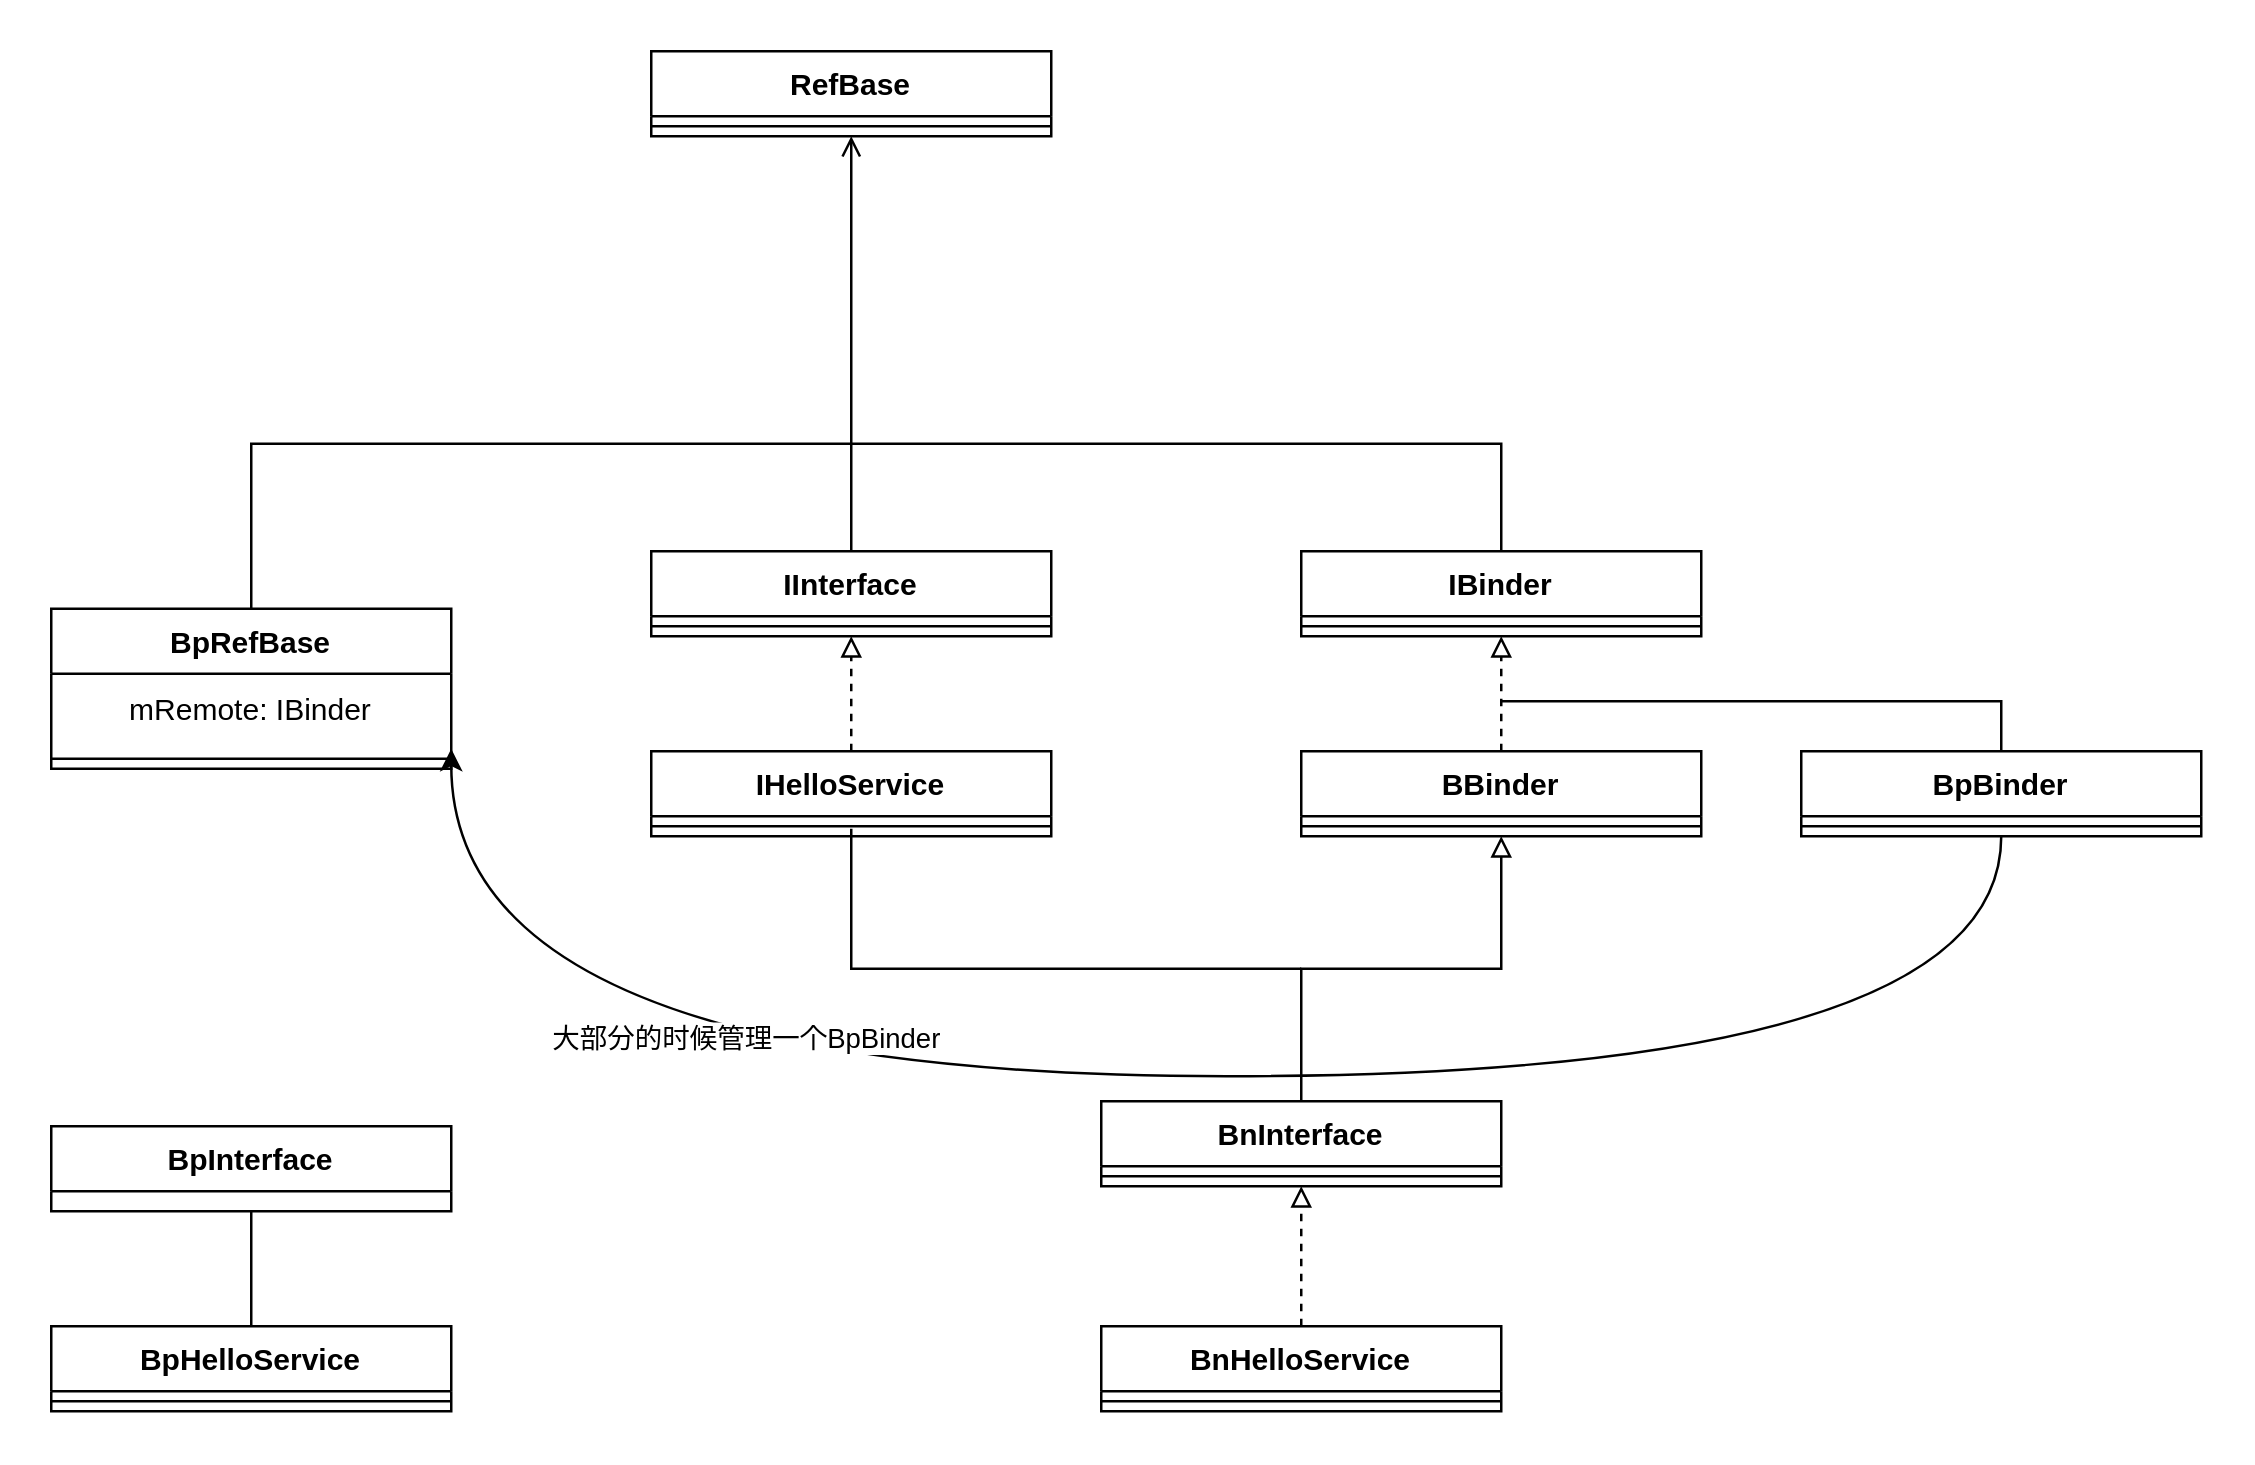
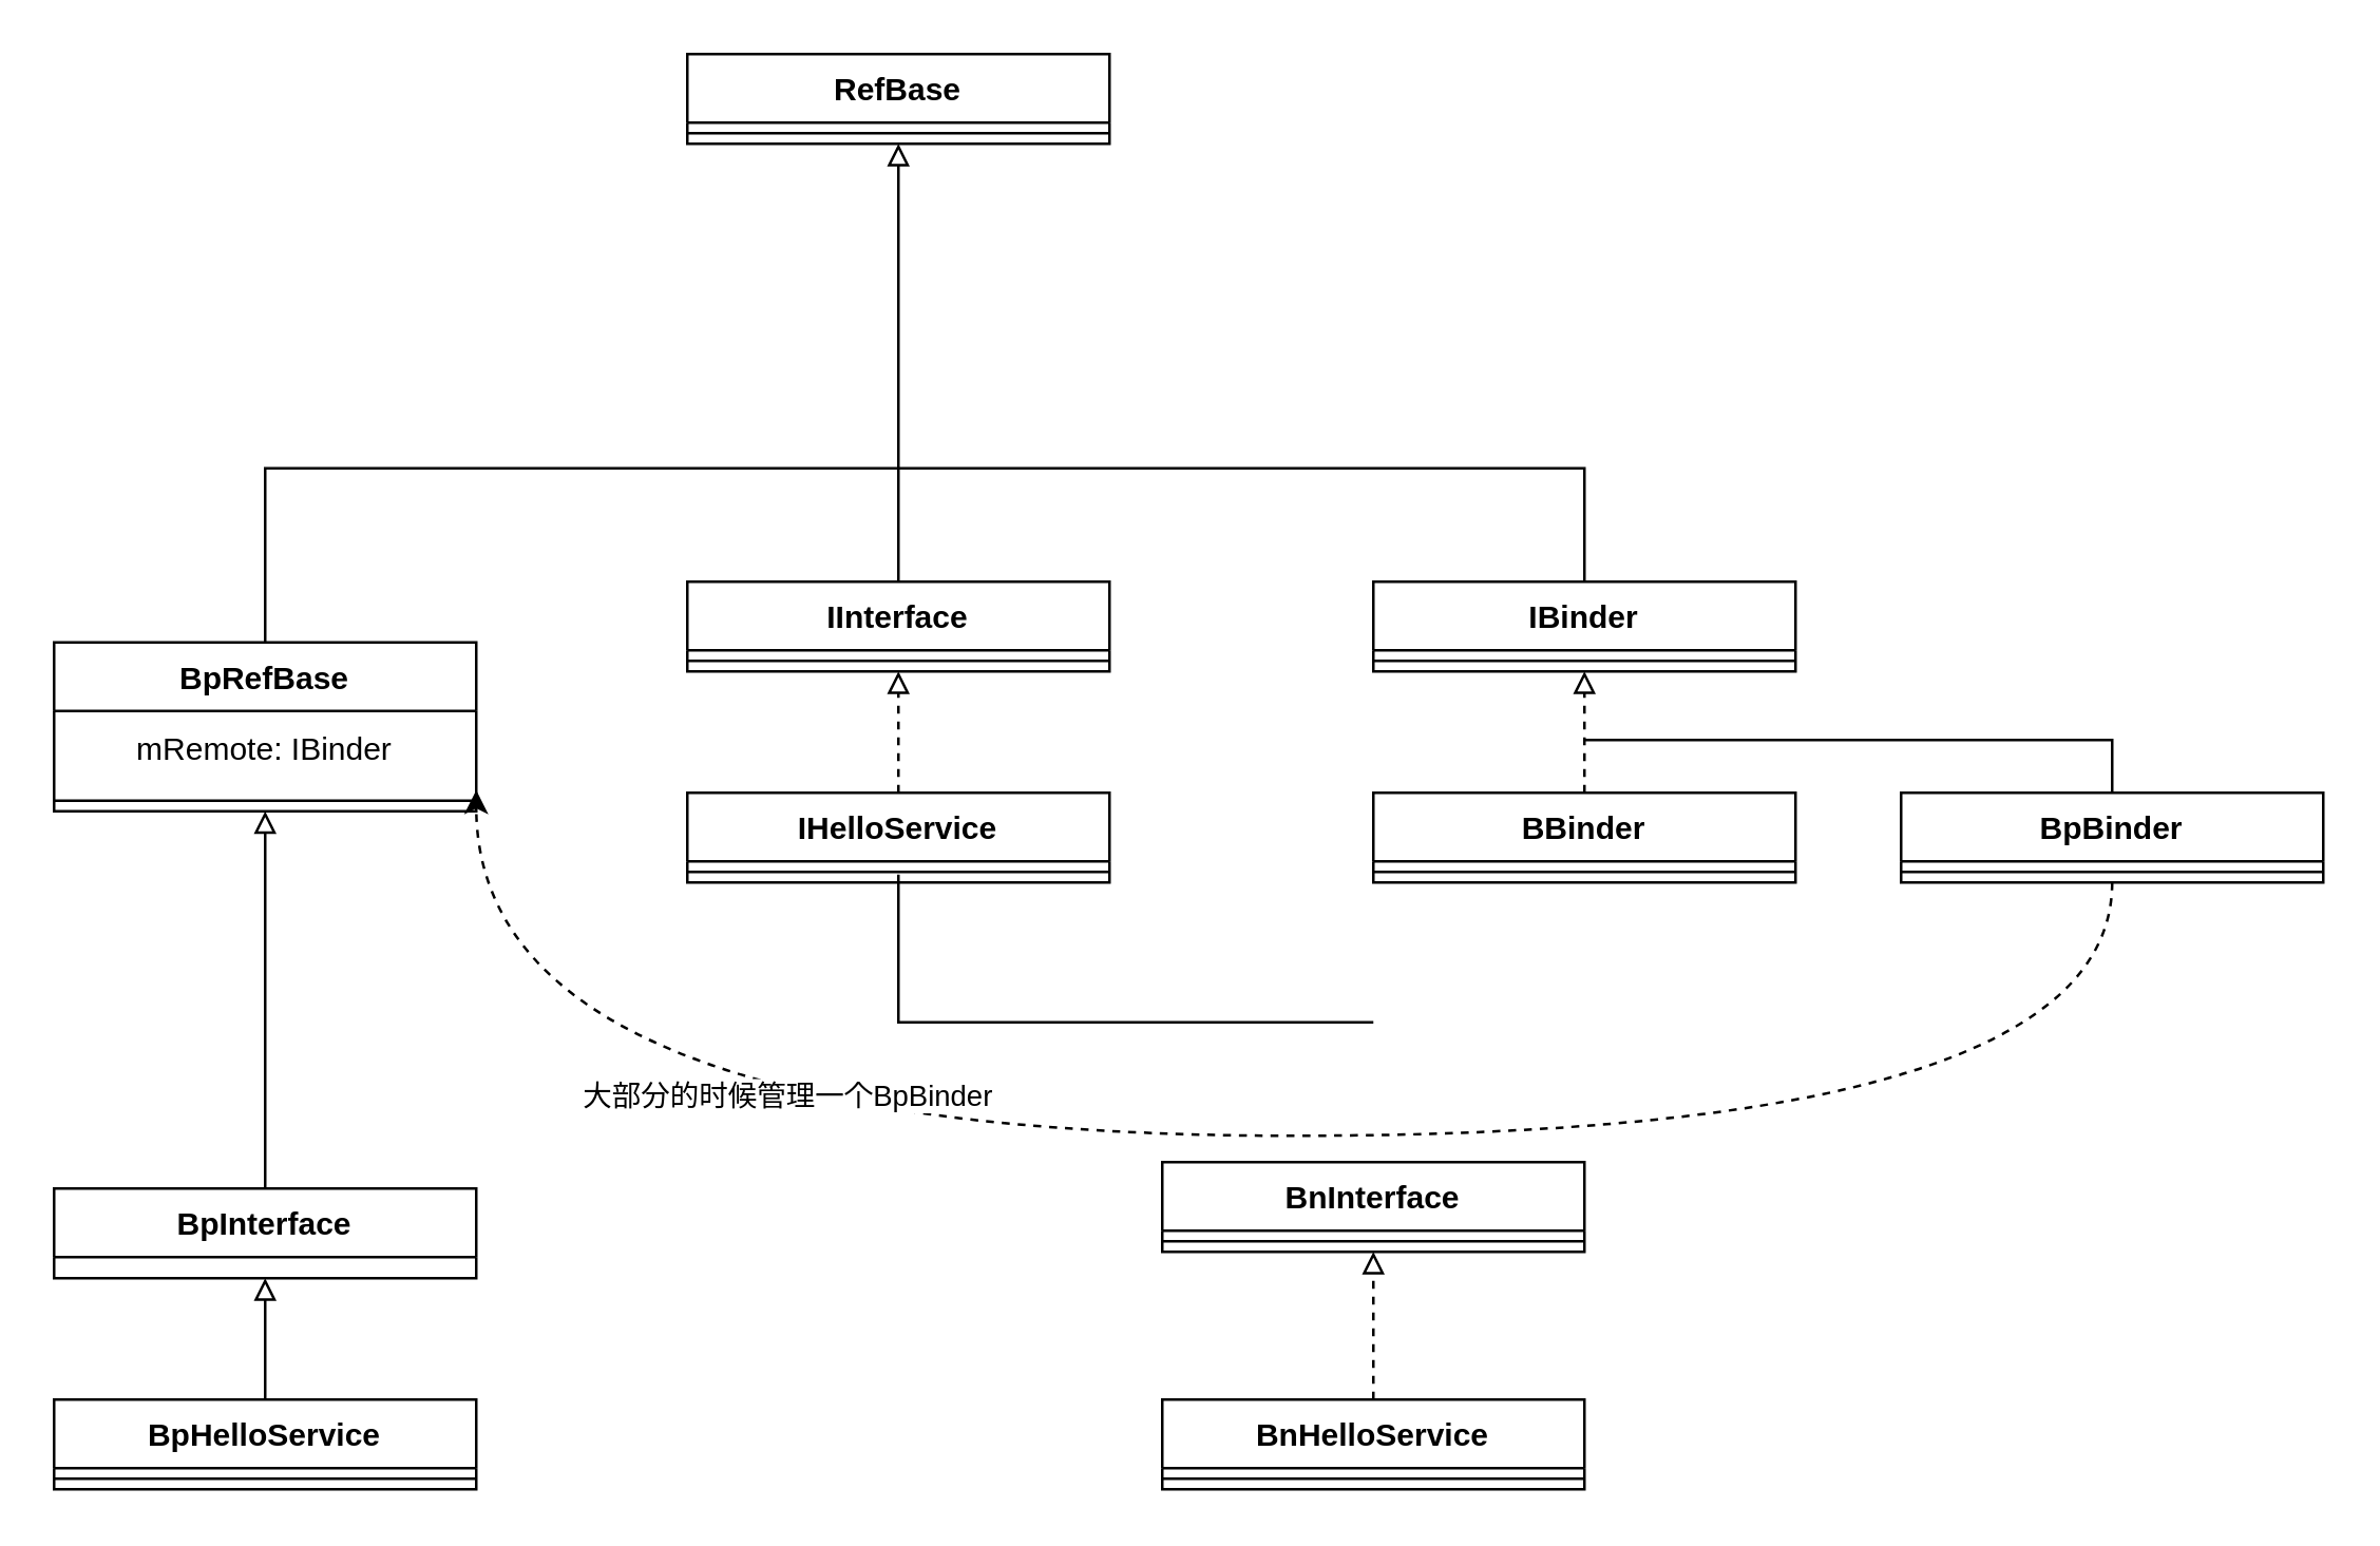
  <mxCell id="0" />
  <mxCell id="1" parent="0" />
  <mxCell id="2" value="RefBase" style="swimlane;fontStyle=1;align=center;verticalAlign=top;childLayout=stackLayout;horizontal=1;startSize=26;horizontalStack=0;resizeParent=1;resizeParentMax=0;resizeLast=0;collapsible=1;marginBottom=0;whiteSpace=wrap;html=1;" parent="1" vertex="1"><mxGeometry x="260" y="20" width="160" height="34" as="geometry"><mxRectangle x="334" y="90" width="90" height="30" as="alternateBounds" /></mxGeometry></mxCell>
  <mxCell id="3" value="" style="line;strokeWidth=1;fillColor=none;align=left;verticalAlign=middle;spacingTop=-1;spacingLeft=3;spacingRight=3;rotatable=0;labelPosition=right;points=[];portConstraint=eastwest;strokeColor=inherit;" parent="2" vertex="1"><mxGeometry y="26" width="160" height="8" as="geometry" /></mxCell>
- <mxCell id="4" style="edgeStyle=orthogonalEdgeStyle;rounded=0;orthogonalLoop=1;jettySize=auto;html=1;entryX=0.5;entryY=1;entryDx=0;entryDy=0;endArrow=open;endFill=0;" parent="1" source="5" target="2" edge="1"><mxGeometry relative="1" as="geometry" /></mxCell>
+ <mxCell id="4" style="edgeStyle=orthogonalEdgeStyle;rounded=0;orthogonalLoop=1;jettySize=auto;html=1;entryX=0.5;entryY=1;entryDx=0;entryDy=0;endArrow=block;endFill=0;" parent="1" source="5" target="2" edge="1"><mxGeometry relative="1" as="geometry" /></mxCell>
  <mxCell id="5" value="IInterface" style="swimlane;fontStyle=1;align=center;verticalAlign=top;childLayout=stackLayout;horizontal=1;startSize=26;horizontalStack=0;resizeParent=1;resizeParentMax=0;resizeLast=0;collapsible=1;marginBottom=0;whiteSpace=wrap;html=1;" parent="1" vertex="1"><mxGeometry x="260" y="220" width="160" height="34" as="geometry"><mxRectangle x="334" y="90" width="90" height="30" as="alternateBounds" /></mxGeometry></mxCell>
  <mxCell id="6" value="" style="line;strokeWidth=1;fillColor=none;align=left;verticalAlign=middle;spacingTop=-1;spacingLeft=3;spacingRight=3;rotatable=0;labelPosition=right;points=[];portConstraint=eastwest;strokeColor=inherit;" parent="5" vertex="1"><mxGeometry y="26" width="160" height="8" as="geometry" /></mxCell>
  <mxCell id="7" style="edgeStyle=orthogonalEdgeStyle;rounded=0;orthogonalLoop=1;jettySize=auto;html=1;entryX=0.5;entryY=1;entryDx=0;entryDy=0;endArrow=block;endFill=0;dashed=1;" parent="1" source="8" target="14" edge="1"><mxGeometry relative="1" as="geometry" /></mxCell>
  <mxCell id="8" value="BnHelloService" style="swimlane;fontStyle=1;align=center;verticalAlign=top;childLayout=stackLayout;horizontal=1;startSize=26;horizontalStack=0;resizeParent=1;resizeParentMax=0;resizeLast=0;collapsible=1;marginBottom=0;whiteSpace=wrap;html=1;" parent="1" vertex="1"><mxGeometry x="440" y="530" width="160" height="34" as="geometry" /></mxCell>
  <mxCell id="9" value="" style="line;strokeWidth=1;fillColor=none;align=left;verticalAlign=middle;spacingTop=-1;spacingLeft=3;spacingRight=3;rotatable=0;labelPosition=right;points=[];portConstraint=eastwest;strokeColor=inherit;" parent="8" vertex="1"><mxGeometry y="26" width="160" height="8" as="geometry" /></mxCell>
  <mxCell id="10" style="edgeStyle=orthogonalEdgeStyle;rounded=0;orthogonalLoop=1;jettySize=auto;html=1;entryX=0.5;entryY=1;entryDx=0;entryDy=0;endArrow=block;endFill=0;dashed=1;" parent="1" source="11" target="21" edge="1"><mxGeometry relative="1" as="geometry" /></mxCell>
  <mxCell id="11" value="BBinder" style="swimlane;fontStyle=1;align=center;verticalAlign=top;childLayout=stackLayout;horizontal=1;startSize=26;horizontalStack=0;resizeParent=1;resizeParentMax=0;resizeLast=0;collapsible=1;marginBottom=0;whiteSpace=wrap;html=1;" parent="1" vertex="1"><mxGeometry x="520" y="300" width="160" height="34" as="geometry" /></mxCell>
  <mxCell id="12" value="" style="line;strokeWidth=1;fillColor=none;align=left;verticalAlign=middle;spacingTop=-1;spacingLeft=3;spacingRight=3;rotatable=0;labelPosition=right;points=[];portConstraint=eastwest;strokeColor=inherit;" parent="11" vertex="1"><mxGeometry y="26" width="160" height="8" as="geometry" /></mxCell>
- <mxCell id="13" style="edgeStyle=orthogonalEdgeStyle;rounded=0;orthogonalLoop=1;jettySize=auto;html=1;entryX=0.5;entryY=1;entryDx=0;entryDy=0;endArrow=block;endFill=0;" parent="1" source="14" target="11" edge="1"><mxGeometry relative="1" as="geometry" /></mxCell>
  <mxCell id="14" value="BnInterface" style="swimlane;fontStyle=1;align=center;verticalAlign=top;childLayout=stackLayout;horizontal=1;startSize=26;horizontalStack=0;resizeParent=1;resizeParentMax=0;resizeLast=0;collapsible=1;marginBottom=0;whiteSpace=wrap;html=1;" parent="1" vertex="1"><mxGeometry x="440" y="440" width="160" height="34" as="geometry" /></mxCell>
  <mxCell id="15" value="" style="line;strokeWidth=1;fillColor=none;align=left;verticalAlign=middle;spacingTop=-1;spacingLeft=3;spacingRight=3;rotatable=0;labelPosition=right;points=[];portConstraint=eastwest;strokeColor=inherit;" parent="14" vertex="1"><mxGeometry y="26" width="160" height="8" as="geometry" /></mxCell>
- <mxCell id="16" style="edgeStyle=orthogonalEdgeStyle;rounded=0;orthogonalLoop=1;jettySize=auto;html=1;entryX=0.5;entryY=1;entryDx=0;entryDy=0;endArrow=none;endFill=0;" parent="1" source="17" target="19" edge="1"><mxGeometry relative="1" as="geometry" /></mxCell>
+ <mxCell id="16" style="edgeStyle=orthogonalEdgeStyle;rounded=0;orthogonalLoop=1;jettySize=auto;html=1;entryX=0.5;entryY=1;entryDx=0;entryDy=0;endArrow=block;endFill=0;" parent="1" source="17" target="19" edge="1"><mxGeometry relative="1" as="geometry" /></mxCell>
  <mxCell id="17" value="BpHelloService" style="swimlane;fontStyle=1;align=center;verticalAlign=top;childLayout=stackLayout;horizontal=1;startSize=26;horizontalStack=0;resizeParent=1;resizeParentMax=0;resizeLast=0;collapsible=1;marginBottom=0;whiteSpace=wrap;html=1;" parent="1" vertex="1"><mxGeometry x="20" y="530" width="160" height="34" as="geometry" /></mxCell>
  <mxCell id="18" value="" style="line;strokeWidth=1;fillColor=none;align=left;verticalAlign=middle;spacingTop=-1;spacingLeft=3;spacingRight=3;rotatable=0;labelPosition=right;points=[];portConstraint=eastwest;strokeColor=inherit;" parent="17" vertex="1"><mxGeometry y="26" width="160" height="8" as="geometry" /></mxCell>
  <mxCell id="19" value="BpInterface" style="swimlane;fontStyle=1;align=center;verticalAlign=top;childLayout=stackLayout;horizontal=1;startSize=26;horizontalStack=0;resizeParent=1;resizeParentMax=0;resizeLast=0;collapsible=1;marginBottom=0;whiteSpace=wrap;html=1;" parent="1" vertex="1"><mxGeometry x="20" y="450" width="160" height="34" as="geometry" /></mxCell>
  <mxCell id="20" style="edgeStyle=orthogonalEdgeStyle;rounded=0;orthogonalLoop=1;jettySize=auto;html=1;endArrow=none;endFill=0;exitX=0.5;exitY=0;exitDx=0;exitDy=0;" parent="1" source="21" edge="1"><mxGeometry relative="1" as="geometry"><mxPoint x="340" y="177" as="targetPoint" /><mxPoint x="600" y="217" as="sourcePoint" /><Array as="points"><mxPoint x="600" y="177" /></Array></mxGeometry></mxCell>
  <mxCell id="21" value="IBinder" style="swimlane;fontStyle=1;align=center;verticalAlign=top;childLayout=stackLayout;horizontal=1;startSize=26;horizontalStack=0;resizeParent=1;resizeParentMax=0;resizeLast=0;collapsible=1;marginBottom=0;whiteSpace=wrap;html=1;" parent="1" vertex="1"><mxGeometry x="520" y="220" width="160" height="34" as="geometry" /></mxCell>
  <mxCell id="22" value="" style="line;strokeWidth=1;fillColor=none;align=left;verticalAlign=middle;spacingTop=-1;spacingLeft=3;spacingRight=3;rotatable=0;labelPosition=right;points=[];portConstraint=eastwest;strokeColor=inherit;" parent="21" vertex="1"><mxGeometry y="26" width="160" height="8" as="geometry" /></mxCell>
  <mxCell id="23" style="edgeStyle=orthogonalEdgeStyle;rounded=0;orthogonalLoop=1;jettySize=auto;html=1;exitX=0.5;exitY=0;exitDx=0;exitDy=0;endArrow=none;endFill=0;" parent="1" source="24" edge="1"><mxGeometry relative="1" as="geometry"><mxPoint x="340" y="177" as="targetPoint" /><mxPoint x="100" y="219" as="sourcePoint" /><Array as="points"><mxPoint x="100" y="177" /></Array></mxGeometry></mxCell>
  <mxCell id="24" value="BpRefBase" style="swimlane;fontStyle=1;align=center;verticalAlign=top;childLayout=stackLayout;horizontal=1;startSize=26;horizontalStack=0;resizeParent=1;resizeParentMax=0;resizeLast=0;collapsible=1;marginBottom=0;whiteSpace=wrap;html=1;" parent="1" vertex="1"><mxGeometry x="20" y="243" width="160" height="64" as="geometry" /></mxCell>
  <mxCell id="25" value="mRemote: IBinder" style="text;html=1;align=center;verticalAlign=middle;whiteSpace=wrap;rounded=0;" parent="24" vertex="1"><mxGeometry y="26" width="160" height="30" as="geometry" /></mxCell>
  <mxCell id="26" value="" style="line;strokeWidth=1;fillColor=none;align=left;verticalAlign=middle;spacingTop=-1;spacingLeft=3;spacingRight=3;rotatable=0;labelPosition=right;points=[];portConstraint=eastwest;strokeColor=inherit;" parent="24" vertex="1"><mxGeometry y="56" width="160" height="8" as="geometry" /></mxCell>
+ <mxCell id="27" style="edgeStyle=orthogonalEdgeStyle;rounded=0;orthogonalLoop=1;jettySize=auto;html=1;entryX=0.5;entryY=1;entryDx=0;entryDy=0;endArrow=block;endFill=0;exitX=0.5;exitY=0;exitDx=0;exitDy=0;" parent="1" source="19" target="24" edge="1"><mxGeometry relative="1" as="geometry"><mxPoint x="100" y="300" as="sourcePoint" /></mxGeometry></mxCell>
  <mxCell id="28" style="edgeStyle=orthogonalEdgeStyle;rounded=0;orthogonalLoop=1;jettySize=auto;html=1;entryX=0.5;entryY=1;entryDx=0;entryDy=0;endArrow=block;endFill=0;dashed=1;" parent="1" source="30" target="5" edge="1"><mxGeometry relative="1" as="geometry" /></mxCell>
  <mxCell id="29" style="edgeStyle=orthogonalEdgeStyle;rounded=0;orthogonalLoop=1;jettySize=auto;html=1;endArrow=none;endFill=0;" parent="1" edge="1"><mxGeometry relative="1" as="geometry"><mxPoint x="520" y="387" as="targetPoint" /><mxPoint x="340" y="331" as="sourcePoint" /><Array as="points"><mxPoint x="340" y="387" /></Array></mxGeometry></mxCell>
  <mxCell id="30" value="IHelloService" style="swimlane;fontStyle=1;align=center;verticalAlign=top;childLayout=stackLayout;horizontal=1;startSize=26;horizontalStack=0;resizeParent=1;resizeParentMax=0;resizeLast=0;collapsible=1;marginBottom=0;whiteSpace=wrap;html=1;" parent="1" vertex="1"><mxGeometry x="260" y="300" width="160" height="34" as="geometry" /></mxCell>
  <mxCell id="31" value="" style="line;strokeWidth=1;fillColor=none;align=left;verticalAlign=middle;spacingTop=-1;spacingLeft=3;spacingRight=3;rotatable=0;labelPosition=right;points=[];portConstraint=eastwest;strokeColor=inherit;" parent="30" vertex="1"><mxGeometry y="26" width="160" height="8" as="geometry" /></mxCell>
  <mxCell id="32" style="edgeStyle=orthogonalEdgeStyle;rounded=0;orthogonalLoop=1;jettySize=auto;html=1;endArrow=none;endFill=0;" edge="1" parent="1" source="35"><mxGeometry relative="1" as="geometry"><mxPoint x="600" y="280" as="targetPoint" /><Array as="points"><mxPoint x="800" y="280" /></Array></mxGeometry></mxCell>
- <mxCell id="33" style="edgeStyle=orthogonalEdgeStyle;rounded=0;orthogonalLoop=1;jettySize=auto;html=1;entryX=1;entryY=1;entryDx=0;entryDy=0;curved=1;" edge="1" parent="1" source="35" target="25"><mxGeometry relative="1" as="geometry"><Array as="points"><mxPoint x="800" y="430" /><mxPoint x="180" y="430" /></Array></mxGeometry></mxCell>
+ <mxCell id="33" style="edgeStyle=orthogonalEdgeStyle;rounded=0;orthogonalLoop=1;jettySize=auto;html=1;entryX=1;entryY=1;entryDx=0;entryDy=0;curved=1;dashed=1;" edge="1" parent="1" source="35" target="25"><mxGeometry relative="1" as="geometry"><Array as="points"><mxPoint x="800" y="430" /><mxPoint x="180" y="430" /></Array></mxGeometry></mxCell>
  <mxCell id="34" value="大部分的时候管理一个BpBinder" style="edgeLabel;html=1;align=center;verticalAlign=middle;resizable=0;points=[];" vertex="1" connectable="0" parent="33"><mxGeometry x="0.415" y="-16" relative="1" as="geometry"><mxPoint as="offset" /></mxGeometry></mxCell>
  <mxCell id="35" value="BpBinder" style="swimlane;fontStyle=1;align=center;verticalAlign=top;childLayout=stackLayout;horizontal=1;startSize=26;horizontalStack=0;resizeParent=1;resizeParentMax=0;resizeLast=0;collapsible=1;marginBottom=0;whiteSpace=wrap;html=1;" vertex="1" parent="1"><mxGeometry x="720" y="300" width="160" height="34" as="geometry" /></mxCell>
  <mxCell id="36" value="" style="line;strokeWidth=1;fillColor=none;align=left;verticalAlign=middle;spacingTop=-1;spacingLeft=3;spacingRight=3;rotatable=0;labelPosition=right;points=[];portConstraint=eastwest;strokeColor=inherit;" vertex="1" parent="35"><mxGeometry y="26" width="160" height="8" as="geometry" /></mxCell>
